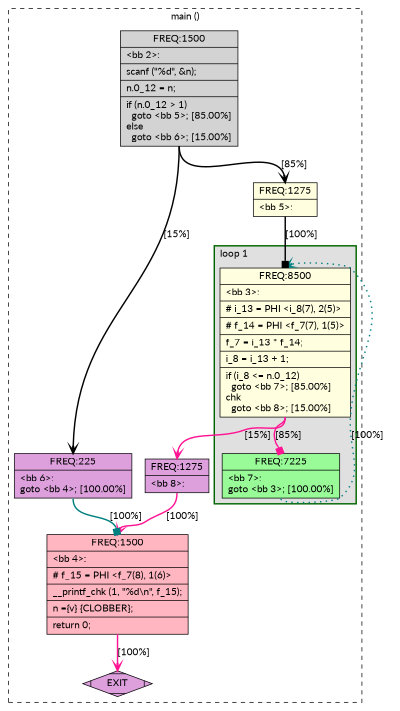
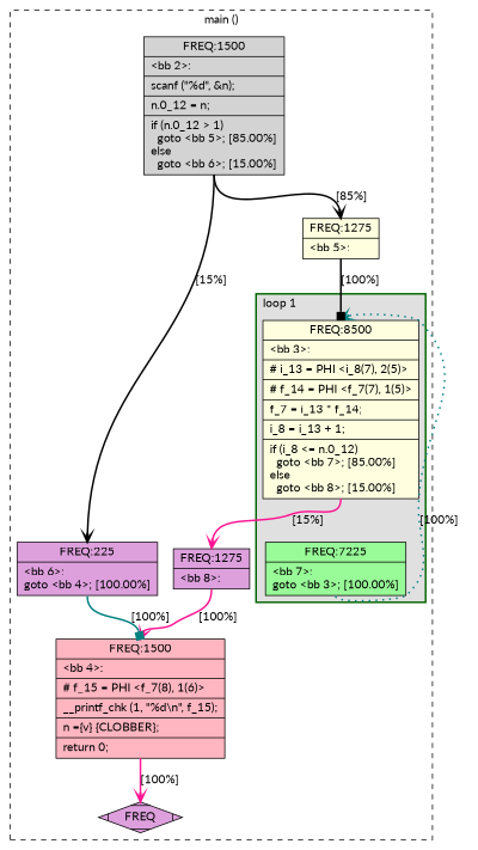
  digraph {
    fontname=Lato
    node [fillcolor=plum fontname=Lato shape=record style=filled]
    edge [arrowhead=vee color=deeppink constraint=true fontname=Lato headport=n style="solid,bold" tailport=s weight=10]
-   n1 [fillcolor=lightyellow label="{ FREQ:8500 |\<bb\ 3\>:\l|#\ i_13\ =\ PHI\ \<i_8(7),\ 2(5)\>\l|#\ f_14\ =\ PHI\ \<f_7(7),\ 1(5)\>\l|f_7\ =\ i_13\ *\ f_14;\l|i_8\ =\ i_13\ +\ 1;\l|if\ (i_8\ \<=\ n.0_12)\l\ \ goto\ \<bb\ 7\>;\ [85.00%]\lchk\l\ \ goto\ \<bb\ 8\>;\ [15.00%]\l}"]
+   n1 [fillcolor=lightyellow label="{ FREQ:8500 |\<bb\ 3\>:\l|#\ i_13\ =\ PHI\ \<i_8(7),\ 2(5)\>\l|#\ f_14\ =\ PHI\ \<f_7(7),\ 1(5)\>\l|f_7\ =\ i_13\ *\ f_14;\l|i_8\ =\ i_13\ +\ 1;\l|if\ (i_8\ \<=\ n.0_12)\l\ \ goto\ \<bb\ 7\>;\ [85.00%]\lelse\l\ \ goto\ \<bb\ 8\>;\ [15.00%]\l}"]
    n2 [fillcolor=palegreen label="{ FREQ:7225 |\<bb\ 7\>:\lgoto\ \<bb\ 3\>;\ [100.00%]\l}"]
    n3 [label="{ FREQ:1275 |\<bb\ 8\>:\l}"]
-   n4 [label=EXIT shape=Mdiamond]
+   n4 [label=FREQ shape=Mdiamond]
    n5 [fillcolor=lightgrey label="{ FREQ:1500 |\<bb\ 2\>:\l|scanf\ (\"%d\",\ &n);\l|n.0_12\ =\ n;\l|if\ (n.0_12\ \>\ 1)\l\ \ goto\ \<bb\ 5\>;\ [85.00%]\lelse\l\ \ goto\ \<bb\ 6\>;\ [15.00%]\l}"]
    n6 [label="{ FREQ:225 |\<bb\ 6\>:\lgoto\ \<bb\ 4\>;\ [100.00%]\l}"]
    n7 [fillcolor=lightyellow label="{ FREQ:1275 |\<bb\ 5\>:\l}"]
    n8 [fillcolor=lightpink label="{ FREQ:1500 |\<bb\ 4\>:\l|#\ f_15\ =\ PHI\ \<f_7(8),\ 1(6)\>\l|__printf_chk\ (1,\ \"%d\\n\",\ f_15);\l|n\ =\{v\}\ \{CLOBBER\};\l|return\ 0;\l}"]
    subgraph cluster_1 {
      color=black
      label="main ()"
      style=dashed
      n3
      n4
      n5
      n6
      n7
      n8
      subgraph cluster_2 {
        color=darkgreen
        fillcolor=grey88
        label="loop 1"
        labeljust=l
        penwidth=2
        style=filled
        n1
        n2
      }
    }
-   n1 -> n2 [arrowhead=box label="[85%]"]
    n1 -> n3 [label="[15%]"]
    n2 -> n1 [color=teal constraint=false label="[100%]" style="dotted,bold"]
    n3 -> n8 [label="[100%]" weight=100]
    n5 -> n6 [color=black label="[15%]"]
    n5 -> n7 [color=black label="[85%]"]
    n6 -> n8 [arrowhead=box color=teal label="[100%]" weight=100]
    n7 -> n1 [arrowhead=box color=black label="[100%]" weight=100]
    n8 -> n4 [label="[100%]"]
  }
